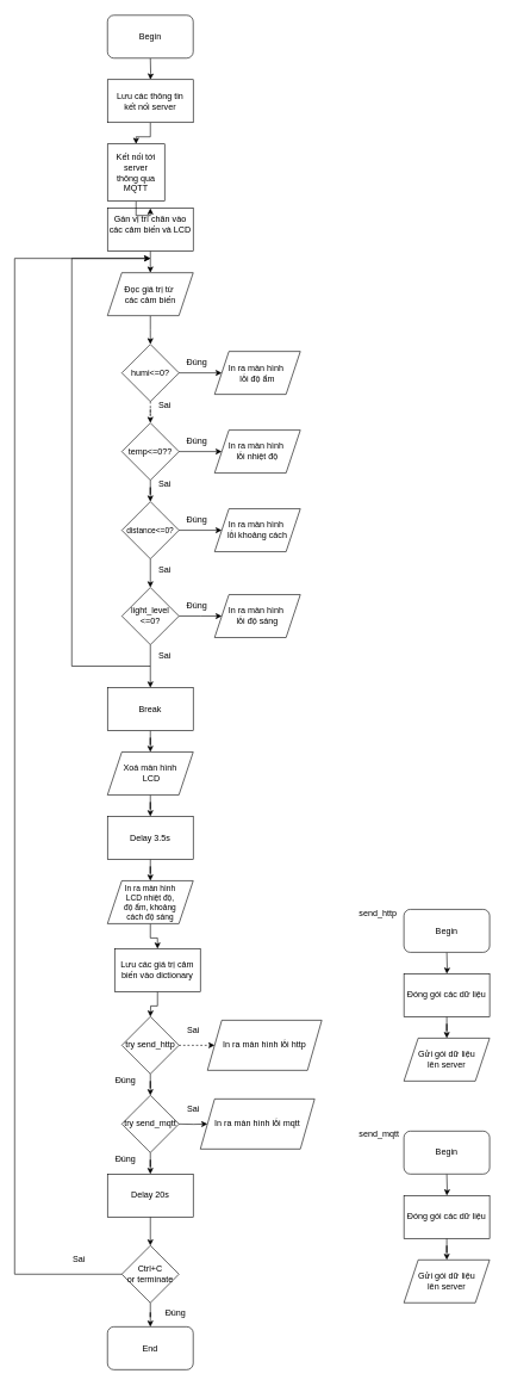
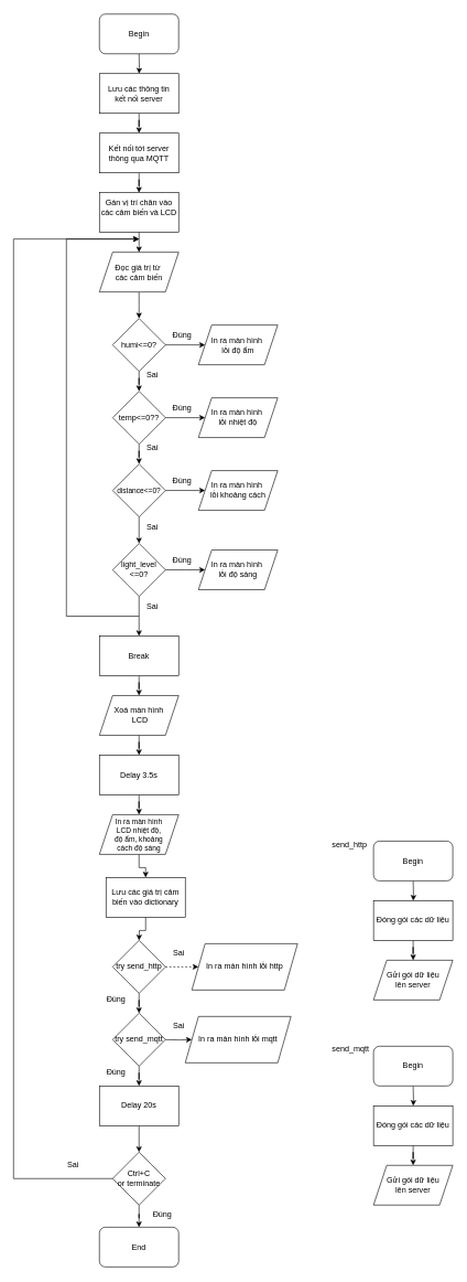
  <mxCell id="0" />
  <mxCell id="1" parent="0" />
  <mxCell id="2" value="&#10;&lt;span style=&quot;color: rgb(0, 0, 0); font-family: Helvetica; font-size: 12px; font-style: normal; font-variant-ligatures: normal; font-variant-caps: normal; font-weight: 400; letter-spacing: normal; orphans: 2; text-align: center; text-indent: 0px; text-transform: none; widows: 2; word-spacing: 0px; -webkit-text-stroke-width: 0px; white-space: normal; background-color: rgb(251, 251, 251); text-decoration-thickness: initial; text-decoration-style: initial; text-decoration-color: initial; display: inline !important; float: none;&quot;&gt;Gán vị trí chân vào các cảm biến và LCD&lt;/span&gt;&#10;&#10;" style="rounded=0;whiteSpace=wrap;html=1;" parent="1" vertex="1"><mxGeometry x="150" y="290" width="120" height="60" as="geometry" /></mxCell>
  <mxCell id="3" value="" style="edgeStyle=orthogonalEdgeStyle;rounded=0;orthogonalLoop=1;jettySize=auto;html=1;" parent="1" source="4" target="20" edge="1"><mxGeometry relative="1" as="geometry" /></mxCell>
  <mxCell id="4" value="Lưu các thông tin&lt;div&gt;kết&amp;nbsp;&lt;span style=&quot;background-color: initial;&quot;&gt;nối server&lt;/span&gt;&lt;/div&gt;" style="rounded=0;whiteSpace=wrap;html=1;" parent="1" vertex="1"><mxGeometry x="150" y="110" width="120" height="60" as="geometry" /></mxCell>
  <mxCell id="5" value="" style="edgeStyle=orthogonalEdgeStyle;rounded=0;orthogonalLoop=1;jettySize=auto;html=1;" parent="1" target="4" edge="1"><mxGeometry relative="1" as="geometry"><mxPoint x="210" y="80" as="sourcePoint" /></mxGeometry></mxCell>
  <mxCell id="6" value="Begin" style="rounded=1;whiteSpace=wrap;html=1;" parent="1" vertex="1"><mxGeometry x="150" y="20" width="120" height="60" as="geometry" /></mxCell>
  <mxCell id="7" value="" style="edgeStyle=orthogonalEdgeStyle;rounded=0;orthogonalLoop=1;jettySize=auto;html=1;" parent="1" source="8" target="12" edge="1"><mxGeometry relative="1" as="geometry" /></mxCell>
  <mxCell id="8" value="Đóng gói các dữ liệu" style="rounded=0;whiteSpace=wrap;html=1;" parent="1" vertex="1"><mxGeometry x="565" y="1360" width="120" height="60" as="geometry" /></mxCell>
  <mxCell id="9" value="" style="edgeStyle=orthogonalEdgeStyle;rounded=0;orthogonalLoop=1;jettySize=auto;html=1;" parent="1" target="8" edge="1"><mxGeometry relative="1" as="geometry"><mxPoint x="625" y="1330" as="sourcePoint" /></mxGeometry></mxCell>
  <mxCell id="10" value="Begin" style="rounded=1;whiteSpace=wrap;html=1;" parent="1" vertex="1"><mxGeometry x="565" y="1270" width="120" height="60" as="geometry" /></mxCell>
  <mxCell id="11" value="send_http&amp;nbsp;" style="text;html=1;align=center;verticalAlign=middle;resizable=0;points=[];autosize=1;strokeColor=none;fillColor=none;" parent="1" vertex="1"><mxGeometry x="490" y="1260" width="80" height="30" as="geometry" /></mxCell>
  <mxCell id="12" value="Gửi gói dữ liệu&lt;div&gt;lên server&lt;/div&gt;" style="shape=parallelogram;perimeter=parallelogramPerimeter;whiteSpace=wrap;html=1;fixedSize=1;" parent="1" vertex="1"><mxGeometry x="565" y="1450" width="120" height="60" as="geometry" /></mxCell>
  <mxCell id="13" value="" style="edgeStyle=orthogonalEdgeStyle;rounded=0;orthogonalLoop=1;jettySize=auto;html=1;" parent="1" source="14" target="18" edge="1"><mxGeometry relative="1" as="geometry" /></mxCell>
  <mxCell id="14" value="Đóng gói các dữ liệu" style="rounded=0;whiteSpace=wrap;html=1;" parent="1" vertex="1"><mxGeometry x="565" y="1670" width="120" height="60" as="geometry" /></mxCell>
  <mxCell id="15" value="" style="edgeStyle=orthogonalEdgeStyle;rounded=0;orthogonalLoop=1;jettySize=auto;html=1;" parent="1" target="14" edge="1"><mxGeometry relative="1" as="geometry"><mxPoint x="625" y="1640" as="sourcePoint" /></mxGeometry></mxCell>
  <mxCell id="16" value="Begin" style="rounded=1;whiteSpace=wrap;html=1;" parent="1" vertex="1"><mxGeometry x="565" y="1580" width="120" height="60" as="geometry" /></mxCell>
  <mxCell id="17" value="send_mqtt" style="text;html=1;align=center;verticalAlign=middle;resizable=0;points=[];autosize=1;strokeColor=none;fillColor=none;" parent="1" vertex="1"><mxGeometry x="490" y="1570" width="80" height="30" as="geometry" /></mxCell>
  <mxCell id="18" value="Gửi gói dữ liệu&lt;div&gt;lên server&lt;/div&gt;" style="shape=parallelogram;perimeter=parallelogramPerimeter;whiteSpace=wrap;html=1;fixedSize=1;" parent="1" vertex="1"><mxGeometry x="565" y="1760" width="120" height="60" as="geometry" /></mxCell>
  <mxCell id="19" value="" style="edgeStyle=orthogonalEdgeStyle;rounded=0;orthogonalLoop=1;jettySize=auto;html=1;" parent="1" source="20" target="2" edge="1"><mxGeometry relative="1" as="geometry" /></mxCell>
- <mxCell id="20" value="Kết nối tới server&lt;div&gt;thông qua MQTT&lt;/div&gt;" style="rounded=0;whiteSpace=wrap;html=1;" parent="1" vertex="1"><mxGeometry x="150" y="200" width="80" height="80" as="geometry" /></mxCell>
+ <mxCell id="20" value="Kết nối tới server&lt;div&gt;thông qua MQTT&lt;/div&gt;" style="rounded=0;whiteSpace=wrap;html=1;" parent="1" vertex="1"><mxGeometry x="150" y="200" width="120" height="60" as="geometry" /></mxCell>
  <mxCell id="21" value="" style="edgeStyle=orthogonalEdgeStyle;rounded=0;orthogonalLoop=1;jettySize=auto;html=1;" parent="1" edge="1"><mxGeometry relative="1" as="geometry"><mxPoint x="210" y="380" as="targetPoint" /><mxPoint x="210" y="350" as="sourcePoint" /></mxGeometry></mxCell>
  <mxCell id="22" value="" style="edgeStyle=orthogonalEdgeStyle;rounded=0;orthogonalLoop=1;jettySize=auto;html=1;" parent="1" source="23" edge="1"><mxGeometry relative="1" as="geometry"><mxPoint x="210" y="480" as="targetPoint" /></mxGeometry></mxCell>
  <mxCell id="23" value="Đọc giá trị&amp;nbsp;&lt;span style=&quot;background-color: initial;&quot;&gt;từ&amp;nbsp;&lt;/span&gt;&lt;div&gt;&lt;span style=&quot;background-color: initial;&quot;&gt;các cảm biến&lt;/span&gt;&lt;/div&gt;" style="shape=parallelogram;perimeter=parallelogramPerimeter;whiteSpace=wrap;html=1;fixedSize=1;" parent="1" vertex="1"><mxGeometry x="150" y="380" width="120" height="60" as="geometry" /></mxCell>
  <mxCell id="24" value="" style="edgeStyle=orthogonalEdgeStyle;rounded=0;orthogonalLoop=1;jettySize=auto;html=1;" parent="1" source="25" target="68" edge="1"><mxGeometry relative="1" as="geometry" /></mxCell>
  <mxCell id="25" value="Delay 20s" style="rounded=0;whiteSpace=wrap;html=1;" parent="1" vertex="1"><mxGeometry x="150" y="1640" width="120" height="60" as="geometry" /></mxCell>
  <mxCell id="26" value="End" style="rounded=1;whiteSpace=wrap;html=1;" parent="1" vertex="1"><mxGeometry x="150" y="1853.5" width="120" height="60" as="geometry" /></mxCell>
  <mxCell id="27" value="" style="edgeStyle=orthogonalEdgeStyle;rounded=0;orthogonalLoop=1;jettySize=auto;html=1;" parent="1" source="28" target="37" edge="1"><mxGeometry relative="1" as="geometry" /></mxCell>
  <mxCell id="28" value="&lt;p style=&quot;line-height: 120%;&quot;&gt;&lt;font style=&quot;font-size: 11px;&quot;&gt;distance&amp;lt;=0?&lt;/font&gt;&lt;/p&gt;" style="rhombus;whiteSpace=wrap;html=1;" parent="1" vertex="1"><mxGeometry x="170" y="700" width="80" height="80" as="geometry" /></mxCell>
- <mxCell id="29" value="" style="edgeStyle=orthogonalEdgeStyle;rounded=0;orthogonalLoop=1;jettySize=auto;html=1;dashed=1;" parent="1" source="30" target="32" edge="1"><mxGeometry relative="1" as="geometry" /></mxCell>
+ <mxCell id="29" value="" style="edgeStyle=orthogonalEdgeStyle;rounded=0;orthogonalLoop=1;jettySize=auto;html=1;" parent="1" source="30" target="32" edge="1"><mxGeometry relative="1" as="geometry" /></mxCell>
  <mxCell id="30" value="humi&amp;lt;=0?" style="rhombus;whiteSpace=wrap;html=1;" parent="1" vertex="1"><mxGeometry x="170" y="480" width="80" height="80" as="geometry" /></mxCell>
  <mxCell id="31" value="" style="edgeStyle=orthogonalEdgeStyle;rounded=0;orthogonalLoop=1;jettySize=auto;html=1;" parent="1" source="32" target="28" edge="1"><mxGeometry relative="1" as="geometry" /></mxCell>
  <mxCell id="32" value="temp&amp;lt;=0??" style="rhombus;whiteSpace=wrap;html=1;" parent="1" vertex="1"><mxGeometry x="170" y="590" width="80" height="80" as="geometry" /></mxCell>
  <mxCell id="33" value="" style="edgeStyle=orthogonalEdgeStyle;rounded=0;orthogonalLoop=1;jettySize=auto;html=1;" parent="1" source="34" target="59" edge="1"><mxGeometry relative="1" as="geometry" /></mxCell>
  <mxCell id="34" value="Delay 3.5s" style="rounded=0;whiteSpace=wrap;html=1;" parent="1" vertex="1"><mxGeometry x="150" y="1140" width="120" height="60" as="geometry" /></mxCell>
  <mxCell id="35" value="" style="edgeStyle=orthogonalEdgeStyle;rounded=0;orthogonalLoop=1;jettySize=auto;html=1;" parent="1" source="37" target="39" edge="1"><mxGeometry relative="1" as="geometry"><Array as="points"><mxPoint x="210" y="930" /><mxPoint x="210" y="930" /></Array></mxGeometry></mxCell>
  <mxCell id="36" value="" style="edgeStyle=orthogonalEdgeStyle;rounded=0;orthogonalLoop=1;jettySize=auto;html=1;" parent="1" source="37" edge="1"><mxGeometry relative="1" as="geometry"><mxPoint x="310" y="860" as="targetPoint" /></mxGeometry></mxCell>
  <mxCell id="37" value="light_level&lt;div&gt;&amp;lt;=0?&lt;/div&gt;" style="rhombus;whiteSpace=wrap;html=1;" parent="1" vertex="1"><mxGeometry x="170" y="820" width="80" height="80" as="geometry" /></mxCell>
  <mxCell id="38" value="" style="edgeStyle=orthogonalEdgeStyle;rounded=0;orthogonalLoop=1;jettySize=auto;html=1;" parent="1" source="39" target="57" edge="1"><mxGeometry relative="1" as="geometry" /></mxCell>
  <mxCell id="39" value="Break" style="rounded=0;whiteSpace=wrap;html=1;" parent="1" vertex="1"><mxGeometry x="150" y="960" width="120" height="60" as="geometry" /></mxCell>
  <mxCell id="40" value="" style="endArrow=classic;html=1;rounded=0;" parent="1" edge="1"><mxGeometry width="50" height="50" relative="1" as="geometry"><mxPoint x="210" y="930" as="sourcePoint" /><mxPoint x="210" y="360" as="targetPoint" /><Array as="points"><mxPoint x="100" y="930" /><mxPoint x="100" y="360" /></Array></mxGeometry></mxCell>
  <mxCell id="41" value="Sai" style="text;html=1;align=center;verticalAlign=middle;resizable=0;points=[];autosize=1;strokeColor=none;fillColor=none;" parent="1" vertex="1"><mxGeometry x="210" y="900" width="40" height="30" as="geometry" /></mxCell>
  <mxCell id="42" value="Đúng" style="text;html=1;align=center;verticalAlign=middle;resizable=0;points=[];autosize=1;strokeColor=none;fillColor=none;" parent="1" vertex="1"><mxGeometry x="250" y="830" width="50" height="30" as="geometry" /></mxCell>
  <mxCell id="43" value="" style="edgeStyle=orthogonalEdgeStyle;rounded=0;orthogonalLoop=1;jettySize=auto;html=1;" parent="1" edge="1"><mxGeometry relative="1" as="geometry"><mxPoint x="250" y="740" as="sourcePoint" /><mxPoint x="310" y="740" as="targetPoint" /></mxGeometry></mxCell>
  <mxCell id="44" value="Đúng" style="text;html=1;align=center;verticalAlign=middle;resizable=0;points=[];autosize=1;strokeColor=none;fillColor=none;" parent="1" vertex="1"><mxGeometry x="250" y="710" width="50" height="30" as="geometry" /></mxCell>
  <mxCell id="45" value="" style="edgeStyle=orthogonalEdgeStyle;rounded=0;orthogonalLoop=1;jettySize=auto;html=1;" parent="1" edge="1"><mxGeometry relative="1" as="geometry"><mxPoint x="250" y="630" as="sourcePoint" /><mxPoint x="310" y="630" as="targetPoint" /></mxGeometry></mxCell>
  <mxCell id="46" value="Đúng" style="text;html=1;align=center;verticalAlign=middle;resizable=0;points=[];autosize=1;strokeColor=none;fillColor=none;" parent="1" vertex="1"><mxGeometry x="250" y="600" width="50" height="30" as="geometry" /></mxCell>
  <mxCell id="47" value="" style="edgeStyle=orthogonalEdgeStyle;rounded=0;orthogonalLoop=1;jettySize=auto;html=1;" parent="1" edge="1"><mxGeometry relative="1" as="geometry"><mxPoint x="250" y="520" as="sourcePoint" /><mxPoint x="310" y="520" as="targetPoint" /></mxGeometry></mxCell>
  <mxCell id="48" value="Đúng" style="text;html=1;align=center;verticalAlign=middle;resizable=0;points=[];autosize=1;strokeColor=none;fillColor=none;" parent="1" vertex="1"><mxGeometry x="250" y="490" width="50" height="30" as="geometry" /></mxCell>
  <mxCell id="49" value="Sai" style="text;html=1;align=center;verticalAlign=middle;resizable=0;points=[];autosize=1;strokeColor=none;fillColor=none;" parent="1" vertex="1"><mxGeometry x="210" y="550" width="40" height="30" as="geometry" /></mxCell>
  <mxCell id="50" value="Sai" style="text;html=1;align=center;verticalAlign=middle;resizable=0;points=[];autosize=1;strokeColor=none;fillColor=none;" parent="1" vertex="1"><mxGeometry x="210" y="660" width="40" height="30" as="geometry" /></mxCell>
  <mxCell id="51" value="Sai" style="text;html=1;align=center;verticalAlign=middle;resizable=0;points=[];autosize=1;strokeColor=none;fillColor=none;" parent="1" vertex="1"><mxGeometry x="210" y="780" width="40" height="30" as="geometry" /></mxCell>
  <mxCell id="52" value="In ra màn hình&amp;nbsp;&lt;div&gt;lỗi độ ẩm&lt;/div&gt;" style="shape=parallelogram;perimeter=parallelogramPerimeter;whiteSpace=wrap;html=1;fixedSize=1;" parent="1" vertex="1"><mxGeometry x="300" y="490" width="120" height="60" as="geometry" /></mxCell>
  <mxCell id="53" value="In ra màn hình&amp;nbsp;&lt;div&gt;lỗi độ sáng&lt;/div&gt;" style="shape=parallelogram;perimeter=parallelogramPerimeter;whiteSpace=wrap;html=1;fixedSize=1;" parent="1" vertex="1"><mxGeometry x="300" y="830" width="120" height="60" as="geometry" /></mxCell>
  <mxCell id="54" value="In ra màn hình&amp;nbsp;&lt;div&gt;lỗi nhiệt độ&lt;/div&gt;" style="shape=parallelogram;perimeter=parallelogramPerimeter;whiteSpace=wrap;html=1;fixedSize=1;" parent="1" vertex="1"><mxGeometry x="300" y="600" width="120" height="60" as="geometry" /></mxCell>
  <mxCell id="55" value="In ra màn hình&amp;nbsp;&lt;div&gt;lỗi khoảng cách&lt;/div&gt;" style="shape=parallelogram;perimeter=parallelogramPerimeter;whiteSpace=wrap;html=1;fixedSize=1;" parent="1" vertex="1"><mxGeometry x="300" y="710" width="120" height="60" as="geometry" /></mxCell>
  <mxCell id="56" value="" style="edgeStyle=orthogonalEdgeStyle;rounded=0;orthogonalLoop=1;jettySize=auto;html=1;" parent="1" source="57" target="34" edge="1"><mxGeometry relative="1" as="geometry" /></mxCell>
  <mxCell id="57" value="Xoá màn hình&lt;div&gt;&amp;nbsp;LCD&lt;/div&gt;" style="shape=parallelogram;perimeter=parallelogramPerimeter;whiteSpace=wrap;html=1;fixedSize=1;" parent="1" vertex="1"><mxGeometry x="150" y="1050" width="120" height="60" as="geometry" /></mxCell>
  <mxCell id="58" value="" style="edgeStyle=orthogonalEdgeStyle;rounded=0;orthogonalLoop=1;jettySize=auto;html=1;" parent="1" source="59" target="61" edge="1"><mxGeometry relative="1" as="geometry" /></mxCell>
  <mxCell id="59" value="&lt;font style=&quot;font-size: 11px;&quot;&gt;In ra màn hình&lt;/font&gt;&lt;div style=&quot;font-size: 11px;&quot;&gt;&lt;font style=&quot;font-size: 11px;&quot;&gt;LCD nhiệt độ,&lt;/font&gt;&lt;/div&gt;&lt;div style=&quot;font-size: 11px;&quot;&gt;&lt;font style=&quot;font-size: 11px;&quot;&gt;độ ẩm, khoảng&lt;/font&gt;&lt;/div&gt;&lt;div style=&quot;font-size: 11px;&quot;&gt;&lt;font style=&quot;font-size: 11px;&quot;&gt;cách&amp;nbsp;&lt;/font&gt;&lt;span style=&quot;background-color: initial;&quot;&gt;độ sáng&lt;/span&gt;&lt;/div&gt;" style="shape=parallelogram;perimeter=parallelogramPerimeter;whiteSpace=wrap;html=1;fixedSize=1;" parent="1" vertex="1"><mxGeometry x="150" y="1230" width="120" height="60" as="geometry" /></mxCell>
  <mxCell id="60" value="" style="edgeStyle=orthogonalEdgeStyle;rounded=0;orthogonalLoop=1;jettySize=auto;html=1;" parent="1" source="61" edge="1"><mxGeometry relative="1" as="geometry"><mxPoint x="210" y="1420" as="targetPoint" /></mxGeometry></mxCell>
  <mxCell id="61" value="Lưu các giá trị cảm&lt;div&gt;biến vào dictionary&lt;/div&gt;" style="whiteSpace=wrap;html=1;" parent="1" vertex="1"><mxGeometry x="160" y="1325" width="120" height="60" as="geometry" /></mxCell>
  <mxCell id="62" value="" style="edgeStyle=orthogonalEdgeStyle;rounded=0;orthogonalLoop=1;jettySize=auto;html=1;" parent="1" source="64" target="66" edge="1"><mxGeometry relative="1" as="geometry" /></mxCell>
  <mxCell id="63" value="" style="edgeStyle=orthogonalEdgeStyle;rounded=0;orthogonalLoop=1;jettySize=auto;html=1;dashed=1;" edge="1" parent="1" source="64" target="70"><mxGeometry relative="1" as="geometry"><mxPoint x="310" y="1460" as="targetPoint" /></mxGeometry></mxCell>
  <mxCell id="64" value="try send_http" style="rhombus;whiteSpace=wrap;html=1;" parent="1" vertex="1"><mxGeometry x="170" y="1420" width="80" height="80" as="geometry" /></mxCell>
  <mxCell id="65" value="" style="edgeStyle=orthogonalEdgeStyle;rounded=0;orthogonalLoop=1;jettySize=auto;html=1;" parent="1" source="66" target="25" edge="1"><mxGeometry relative="1" as="geometry" /></mxCell>
  <mxCell id="66" value="try send_mqtt" style="rhombus;whiteSpace=wrap;html=1;" parent="1" vertex="1"><mxGeometry x="170" y="1530" width="80" height="80" as="geometry" /></mxCell>
  <mxCell id="67" value="" style="edgeStyle=orthogonalEdgeStyle;rounded=0;orthogonalLoop=1;jettySize=auto;html=1;" parent="1" source="68" target="26" edge="1"><mxGeometry relative="1" as="geometry" /></mxCell>
  <mxCell id="68" value="Ctrl+C&lt;div&gt;or terminate&lt;/div&gt;" style="rhombus;whiteSpace=wrap;html=1;" parent="1" vertex="1"><mxGeometry x="170" y="1740" width="80" height="80" as="geometry" /></mxCell>
  <mxCell id="69" value="" style="endArrow=classic;html=1;rounded=0;exitX=0;exitY=0.5;exitDx=0;exitDy=0;" parent="1" edge="1"><mxGeometry width="50" height="50" relative="1" as="geometry"><mxPoint x="170" y="1780" as="sourcePoint" /><mxPoint x="210" y="360" as="targetPoint" /><Array as="points"><mxPoint x="20" y="1780" /><mxPoint x="20" y="360" /></Array></mxGeometry></mxCell>
  <mxCell id="70" value="In ra màn hình lỗi http" style="shape=parallelogram;perimeter=parallelogramPerimeter;whiteSpace=wrap;html=1;fixedSize=1;" vertex="1" parent="1"><mxGeometry x="290" y="1425" width="160" height="70" as="geometry" /></mxCell>
  <mxCell id="71" value="" style="edgeStyle=orthogonalEdgeStyle;rounded=0;orthogonalLoop=1;jettySize=auto;html=1;" edge="1" parent="1" target="72"><mxGeometry relative="1" as="geometry"><mxPoint x="250" y="1570" as="sourcePoint" /><mxPoint x="310" y="1570" as="targetPoint" /></mxGeometry></mxCell>
  <mxCell id="72" value="In ra màn hình lỗi mqtt" style="shape=parallelogram;perimeter=parallelogramPerimeter;whiteSpace=wrap;html=1;fixedSize=1;" vertex="1" parent="1"><mxGeometry x="280" y="1535" width="160" height="70" as="geometry" /></mxCell>
  <mxCell id="73" value="Đúng" style="text;html=1;align=center;verticalAlign=middle;resizable=0;points=[];autosize=1;strokeColor=none;fillColor=none;" vertex="1" parent="1"><mxGeometry x="150" y="1605" width="50" height="30" as="geometry" /></mxCell>
  <mxCell id="74" value="Đúng" style="text;html=1;align=center;verticalAlign=middle;resizable=0;points=[];autosize=1;strokeColor=none;fillColor=none;" vertex="1" parent="1"><mxGeometry x="150" y="1495" width="50" height="30" as="geometry" /></mxCell>
  <mxCell id="75" value="Sai" style="text;html=1;align=center;verticalAlign=middle;resizable=0;points=[];autosize=1;strokeColor=none;fillColor=none;" vertex="1" parent="1"><mxGeometry x="250" y="1425" width="40" height="30" as="geometry" /></mxCell>
  <mxCell id="76" value="Sai" style="text;html=1;align=center;verticalAlign=middle;resizable=0;points=[];autosize=1;strokeColor=none;fillColor=none;" vertex="1" parent="1"><mxGeometry x="250" y="1535" width="40" height="30" as="geometry" /></mxCell>
  <mxCell id="77" value="Đúng" style="text;html=1;align=center;verticalAlign=middle;resizable=0;points=[];autosize=1;strokeColor=none;fillColor=none;" vertex="1" parent="1"><mxGeometry x="220" y="1820" width="50" height="30" as="geometry" /></mxCell>
  <mxCell id="78" value="Sai" style="text;html=1;align=center;verticalAlign=middle;resizable=0;points=[];autosize=1;strokeColor=none;fillColor=none;" vertex="1" parent="1"><mxGeometry x="90" y="1744" width="40" height="30" as="geometry" /></mxCell>
